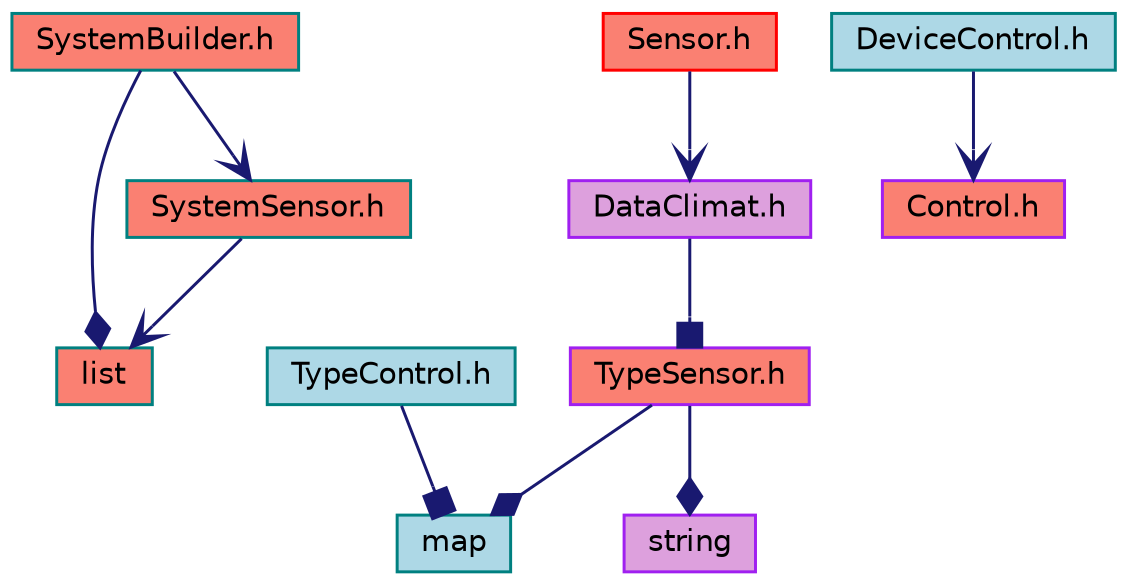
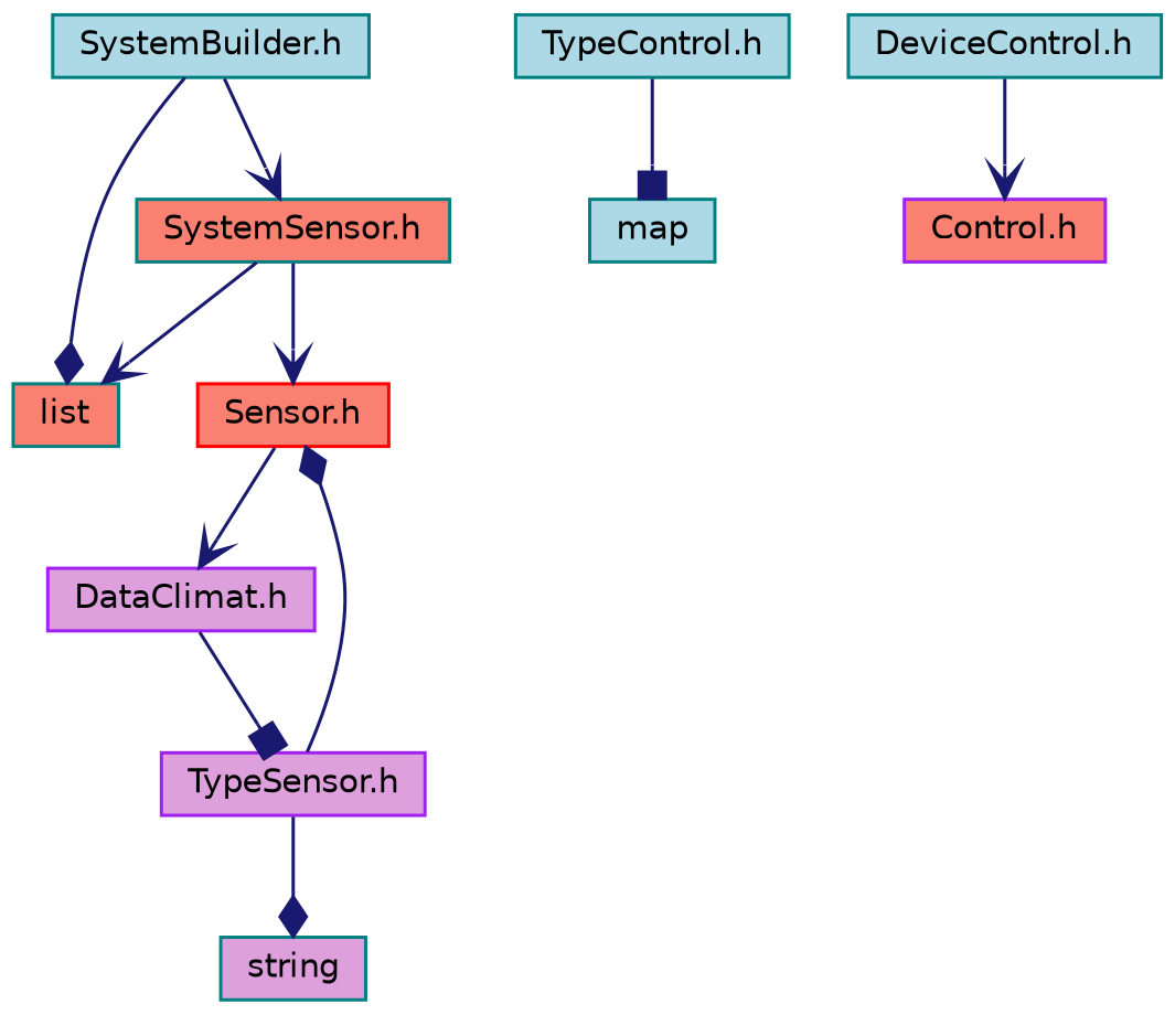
  digraph {
    node [color=teal fillcolor=lightblue fontname=Helvetica fontsize=10 shape=record style=filled]
    edge [arrowhead=vee color=midnightblue fontname=Helvetica fontsize=10 labelfontname=Helvetica labelfontsize=10 style=solid]
-   n1 [fillcolor=salmon fontcolor=black height=0.2 label="SystemBuilder.h" width=0.4]
+   n1 [fontcolor=black height=0.2 label="SystemBuilder.h" width=0.4]
    n2 [fillcolor=salmon height=0.2 label=list width=0.4]
    n3 [fillcolor=salmon height=0.2 label="SystemSensor.h" width=0.4]
    n4 [color=red fillcolor=salmon height=0.2 label="Sensor.h" width=0.4]
    n5 [color=purple fillcolor=plum height=0.2 label="DataClimat.h" width=0.4]
-   n6 [color=purple fillcolor=salmon height=0.2 label="TypeSensor.h" width=0.4]
+   n6 [color=purple fillcolor=plum height=0.2 label="TypeSensor.h" width=0.4]
    n7 [height=0.2 label=map width=0.4]
-   n8 [color=purple fillcolor=plum height=0.2 label=string width=0.4]
+   n8 [fillcolor=plum height=0.2 label=string width=0.4]
    n9 [height=0.2 label="DeviceControl.h" width=0.4]
    n10 [color=purple fillcolor=salmon height=0.2 label="Control.h" width=0.4]
    n11 [height=0.2 label="TypeControl.h" width=0.4]
    n1 -> n2 [arrowhead=diamond]
    n1 -> n3
    n3 -> n2
+   n3 -> n4
    n4 -> n5
    n5 -> n6 [arrowhead=box]
-   n6 -> n7 [arrowhead=diamond]
+   n6 -> n4 [arrowhead=diamond]
    n6 -> n8 [arrowhead=diamond]
    n9 -> n10
    n11 -> n7 [arrowhead=box]
  }
